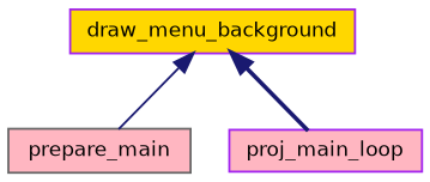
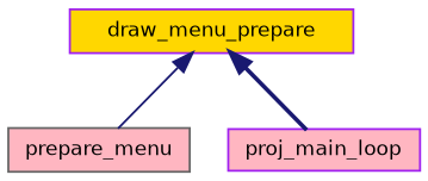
  digraph {
    rankdir=TB
    node [color=purple fillcolor=lightpink fontname=Helvetica fontsize=10 shape=record style=filled]
    edge [color=midnightblue dir=back fontname=Helvetica fontsize=10 labelfontname=Helvetica labelfontsize=10]
-   n1 [fillcolor=gold fontcolor=black height=0.2 label=draw_menu_background width=0.4]
-   n2 [color=gray40 height=0.2 label=prepare_main width=0.4]
+   n1 [fillcolor=gold fontcolor=black height=0.2 label=draw_menu_prepare width=0.4]
+   n2 [color=gray40 height=0.2 label=prepare_menu width=0.4]
    n3 [height=0.2 label=proj_main_loop width=0.4]
    n1 -> n2 [style=solid]
    n1 -> n3 [style=bold]
  }
